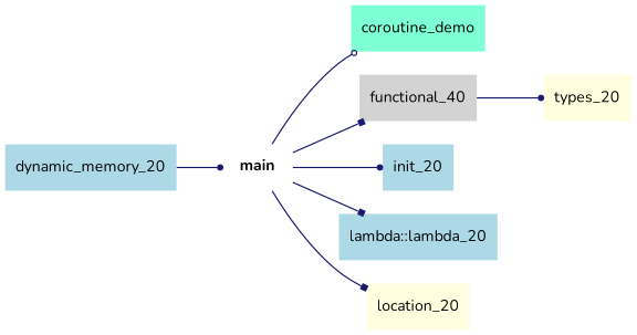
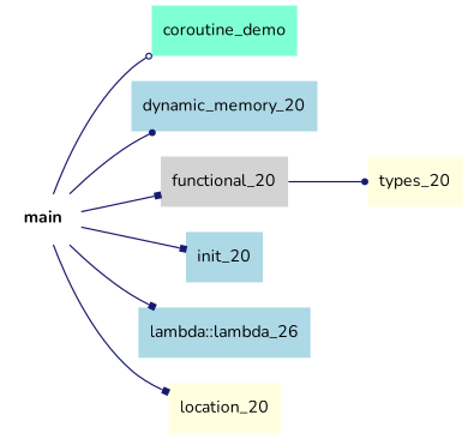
  digraph {
    fontname=Nunito
    rankdir=LR
    node [fontname=Nunito fontsize=12 shape=plaintext fillcolor=lightblue style=filled]
    edge [arrowhead=box arrowsize=0.5 arrowtail=open color=midnightblue fontname=Nunito labelfontsize=10 style=solid]
    n1 [label=<<b>main</b>> fillcolor="" style=""]
    n2 [fillcolor=aquamarine label=coroutine_demo]
    n3 [label=dynamic_memory_20]
-   n4 [fillcolor=lightgrey label=functional_40]
+   n4 [fillcolor=lightgrey label=functional_20]
    n5 [label=init_20]
-   n6 [label="lambda::lambda_20"]
+   n6 [label="lambda::lambda_26"]
    n7 [fillcolor=lightyellow label=location_20]
    n8 [fillcolor=lightyellow label=types_20]
    n1 -> n2 [arrowhead=odot]
-   n3 -> n1 [arrowhead=dot]
+   n1 -> n3 [arrowhead=dot]
    n1 -> n4
-   n1 -> n5 [arrowhead=dot]
+   n1 -> n5
    n1 -> n6
    n1 -> n7
    n4 -> n8 [arrowhead=dot]
  }
